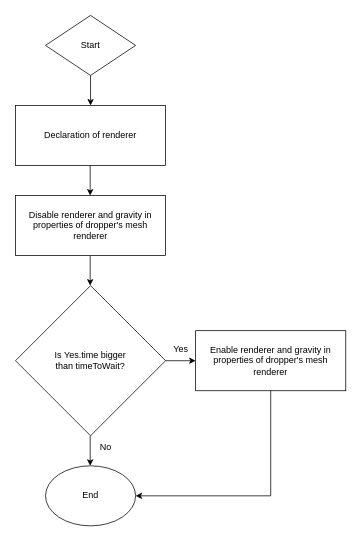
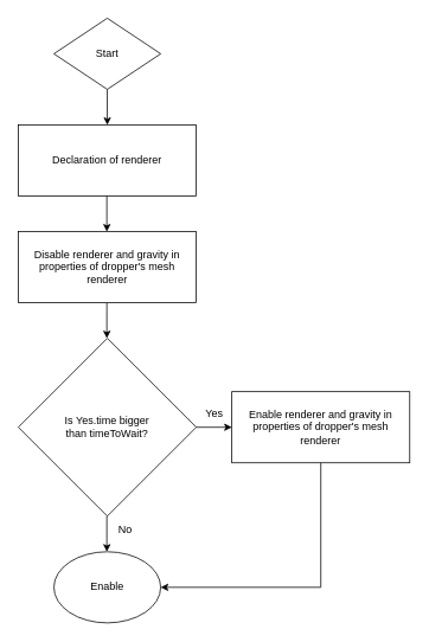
  <mxCell id="0" />
  <mxCell id="1" parent="0" />
  <mxCell id="2" value="Start" style="rhombus;whiteSpace=wrap;html=1;" parent="1" vertex="1"><mxGeometry x="60" y="20" width="120" height="80" as="geometry" /></mxCell>
  <mxCell id="3" value="" style="endArrow=classic;html=1;rounded=0;exitX=0.5;exitY=1;exitDx=0;exitDy=0;entryX=0.5;entryY=0;entryDx=0;entryDy=0;" parent="1" source="2" edge="1"><mxGeometry width="50" height="50" relative="1" as="geometry"><mxPoint x="290" y="350" as="sourcePoint" /><mxPoint x="120" y="140" as="targetPoint" /></mxGeometry></mxCell>
  <mxCell id="4" value="" style="endArrow=classic;html=1;rounded=0;" parent="1" edge="1"><mxGeometry width="50" height="50" relative="1" as="geometry"><mxPoint x="220" y="480" as="sourcePoint" /><mxPoint x="260" y="480" as="targetPoint" /></mxGeometry></mxCell>
  <mxCell id="5" value="Yes" style="text;html=1;align=center;verticalAlign=middle;resizable=0;points=[];autosize=1;strokeColor=none;fillColor=none;" parent="1" vertex="1"><mxGeometry x="220" y="450" width="40" height="30" as="geometry" /></mxCell>
  <mxCell id="6" value="" style="endArrow=classic;html=1;rounded=0;exitX=0.5;exitY=1;exitDx=0;exitDy=0;entryX=0.5;entryY=0;entryDx=0;entryDy=0;" parent="1" edge="1"><mxGeometry width="50" height="50" relative="1" as="geometry"><mxPoint x="119.5" y="580" as="sourcePoint" /><mxPoint x="119.5" y="620" as="targetPoint" /></mxGeometry></mxCell>
  <mxCell id="7" value="No" style="text;html=1;align=center;verticalAlign=middle;resizable=0;points=[];autosize=1;strokeColor=none;fillColor=none;" parent="1" vertex="1"><mxGeometry x="120" y="580" width="40" height="30" as="geometry" /></mxCell>
- <mxCell id="8" value="End" style="ellipse;whiteSpace=wrap;html=1;" parent="1" vertex="1"><mxGeometry x="60" y="620" width="120" height="80" as="geometry" /></mxCell>
+ <mxCell id="8" value="Enable" style="ellipse;whiteSpace=wrap;html=1;" parent="1" vertex="1"><mxGeometry x="60" y="620" width="120" height="80" as="geometry" /></mxCell>
  <mxCell id="9" value="Enable renderer and gravity in properties of dropper's mesh renderer" style="rounded=0;whiteSpace=wrap;html=1;" parent="1" vertex="1"><mxGeometry x="260" y="440" width="200" height="80" as="geometry" /></mxCell>
  <mxCell id="10" value="" style="endArrow=classic;html=1;rounded=0;exitX=0.5;exitY=1;exitDx=0;exitDy=0;entryX=1;entryY=0.5;entryDx=0;entryDy=0;" parent="1" source="9" target="8" edge="1"><mxGeometry width="50" height="50" relative="1" as="geometry"><mxPoint x="199.5" y="730" as="sourcePoint" /><mxPoint x="200" y="810" as="targetPoint" /><Array as="points"><mxPoint x="360" y="660" /></Array></mxGeometry></mxCell>
  <mxCell id="11" value="&lt;div&gt;&lt;div&gt;Is Yes.time bigger&lt;/div&gt;&lt;div&gt;than timeToWait?&lt;/div&gt;&lt;/div&gt;" style="rhombus;whiteSpace=wrap;html=1;" parent="1" vertex="1"><mxGeometry x="20" y="380" width="200" height="200" as="geometry" /></mxCell>
  <mxCell id="12" value="Declaration of renderer" style="rounded=0;whiteSpace=wrap;html=1;" parent="1" vertex="1"><mxGeometry x="20" y="140" width="200" height="80" as="geometry" /></mxCell>
  <mxCell id="13" value="" style="endArrow=classic;html=1;rounded=0;exitX=0.5;exitY=1;exitDx=0;exitDy=0;entryX=0.5;entryY=0;entryDx=0;entryDy=0;" parent="1" edge="1"><mxGeometry width="50" height="50" relative="1" as="geometry"><mxPoint x="119.5" y="220" as="sourcePoint" /><mxPoint x="119.5" y="260" as="targetPoint" /></mxGeometry></mxCell>
  <mxCell id="14" value="" style="endArrow=classic;html=1;rounded=0;exitX=0.5;exitY=1;exitDx=0;exitDy=0;entryX=0.5;entryY=0;entryDx=0;entryDy=0;" parent="1" edge="1"><mxGeometry width="50" height="50" relative="1" as="geometry"><mxPoint x="119.5" y="340" as="sourcePoint" /><mxPoint x="119.5" y="380" as="targetPoint" /></mxGeometry></mxCell>
  <mxCell id="15" value="Disable renderer and gravity in properties of dropper's mesh renderer" style="rounded=0;whiteSpace=wrap;html=1;" parent="1" vertex="1"><mxGeometry x="20" y="260" width="200" height="80" as="geometry" /></mxCell>
